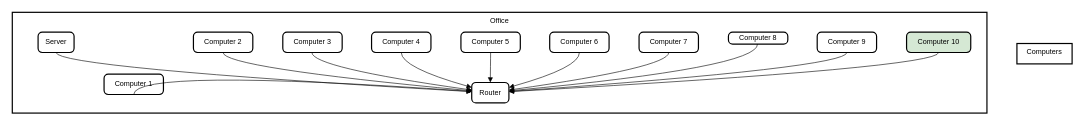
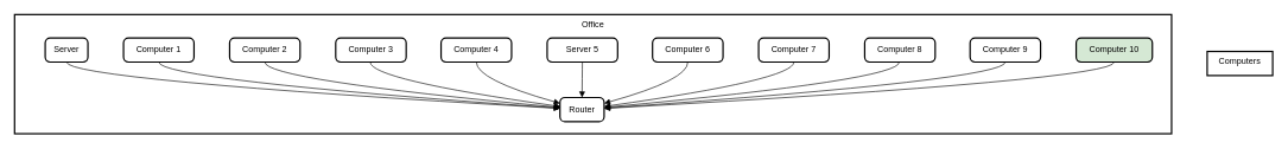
  <mxCell id="0" />
  <mxCell id="1" parent="0" />
  <mxCell id="2" value="Office" style="whiteSpace=wrap;strokeWidth=2;verticalAlign=top;" vertex="1" parent="1"><mxGeometry width="1625" height="168" as="geometry" x="20" y="20" /></mxCell>
  <mxCell id="3" value="Server" style="rounded=1;absoluteArcSize=1;arcSize=14;whiteSpace=wrap;strokeWidth=2;" vertex="1" parent="2"><mxGeometry x="43" y="33" width="60" height="34" as="geometry" /></mxCell>
  <mxCell id="4" value="Router" style="rounded=1;absoluteArcSize=1;arcSize=14;whiteSpace=wrap;strokeWidth=2;" vertex="1" parent="2"><mxGeometry x="766" y="117" width="62" height="34" as="geometry" /></mxCell>
- <mxCell id="5" value="Computer 1" style="rounded=1;absoluteArcSize=1;arcSize=14;whiteSpace=wrap;strokeWidth=2;" vertex="1" parent="2"><mxGeometry x="153" y="103" width="99" height="34" as="geometry" /></mxCell>
+ <mxCell id="5" value="Computer 1" style="rounded=1;absoluteArcSize=1;arcSize=14;whiteSpace=wrap;strokeWidth=2;" vertex="1" parent="2"><mxGeometry x="153" y="33" width="99" height="34" as="geometry" /></mxCell>
  <mxCell id="6" value="Computer 2" style="rounded=1;absoluteArcSize=1;arcSize=14;whiteSpace=wrap;strokeWidth=2;" vertex="1" parent="2"><mxGeometry x="302" y="33" width="99" height="34" as="geometry" /></mxCell>
  <mxCell id="7" value="Computer 3" style="rounded=1;absoluteArcSize=1;arcSize=14;whiteSpace=wrap;strokeWidth=2;" vertex="1" parent="2"><mxGeometry x="451" y="33" width="99" height="34" as="geometry" /></mxCell>
  <mxCell id="8" value="Computer 4" style="rounded=1;absoluteArcSize=1;arcSize=14;whiteSpace=wrap;strokeWidth=2;" vertex="1" parent="2"><mxGeometry x="599" y="33" width="99" height="34" as="geometry" /></mxCell>
- <mxCell id="9" value="Computer 5" style="rounded=1;absoluteArcSize=1;arcSize=14;whiteSpace=wrap;strokeWidth=2;" vertex="1" parent="2"><mxGeometry x="748" y="33" width="99" height="34" as="geometry" /></mxCell>
+ <mxCell id="9" value="Server 5" style="rounded=1;absoluteArcSize=1;arcSize=14;whiteSpace=wrap;strokeWidth=2;" vertex="1" parent="2"><mxGeometry x="748" y="33" width="99" height="34" as="geometry" /></mxCell>
  <mxCell id="10" value="Computer 6" style="rounded=1;absoluteArcSize=1;arcSize=14;whiteSpace=wrap;strokeWidth=2;" vertex="1" parent="2"><mxGeometry x="896" y="33" width="99" height="34" as="geometry" /></mxCell>
  <mxCell id="11" value="Computer 7" style="rounded=1;absoluteArcSize=1;arcSize=14;whiteSpace=wrap;strokeWidth=2;" vertex="1" parent="2"><mxGeometry x="1045" y="33" width="99" height="34" as="geometry" /></mxCell>
- <mxCell id="12" value="Computer 8" style="rounded=1;absoluteArcSize=1;arcSize=14;whiteSpace=wrap;strokeWidth=2;" vertex="1" parent="2"><mxGeometry x="1194" y="33" width="99" height="20" as="geometry" /></mxCell>
+ <mxCell id="12" value="Computer 8" style="rounded=1;absoluteArcSize=1;arcSize=14;whiteSpace=wrap;strokeWidth=2;" vertex="1" parent="2"><mxGeometry x="1194" y="33" width="99" height="34" as="geometry" /></mxCell>
  <mxCell id="13" value="Computer 9" style="rounded=1;absoluteArcSize=1;arcSize=14;whiteSpace=wrap;strokeWidth=2;" vertex="1" parent="2"><mxGeometry x="1342" y="33" width="99" height="34" as="geometry" /></mxCell>
  <mxCell id="14" value="Computer 10" style="rounded=1;absoluteArcSize=1;arcSize=14;whiteSpace=wrap;strokeWidth=2;fillColor=#d5e8d4;" vertex="1" parent="2"><mxGeometry x="1491" y="33" width="107" height="34" as="geometry" /></mxCell>
  <mxCell id="15" value="" style="curved=1;startArrow=none;endArrow=block;exitX=0.5;exitY=1;entryX=0;entryY=0.45;" edge="1" parent="2" source="3" target="4"><mxGeometry relative="1" as="geometry"><Array as="points"><mxPoint x="73" y="92" /></Array></mxGeometry></mxCell>
  <mxCell id="16" value="" style="curved=1;startArrow=none;endArrow=block;exitX=0.5;exitY=1;entryX=0;entryY=0.44;" edge="1" parent="2" source="5" target="4"><mxGeometry relative="1" as="geometry"><Array as="points"><mxPoint x="203" y="92" /></Array></mxGeometry></mxCell>
  <mxCell id="17" value="" style="curved=1;startArrow=none;endArrow=diamond;exitX=0.5;exitY=1;entryX=0;entryY=0.41;" edge="1" parent="2" source="6" target="4"><mxGeometry relative="1" as="geometry"><Array as="points"><mxPoint x="351" y="92" /></Array></mxGeometry></mxCell>
  <mxCell id="18" value="" style="curved=1;startArrow=none;endArrow=block;exitX=0.49;exitY=1;entryX=0;entryY=0.37;" edge="1" parent="2" source="7" target="4"><mxGeometry relative="1" as="geometry"><Array as="points"><mxPoint x="500" y="92" /></Array></mxGeometry></mxCell>
  <mxCell id="19" value="" style="curved=1;startArrow=none;endArrow=block;exitX=0.5;exitY=1;entryX=0;entryY=0.24;" edge="1" parent="2" source="8" target="4"><mxGeometry relative="1" as="geometry"><Array as="points"><mxPoint x="649" y="92" /></Array></mxGeometry></mxCell>
  <mxCell id="20" value="" style="curved=1;startArrow=none;endArrow=block;exitX=0.5;exitY=1;entryX=0.5;entryY=0;" edge="1" parent="2" source="9" target="4"><mxGeometry relative="1" as="geometry"><Array as="points" /></mxGeometry></mxCell>
  <mxCell id="21" value="" style="curved=1;startArrow=none;endArrow=block;exitX=0.5;exitY=1;entryX=1;entryY=0.24;" edge="1" parent="2" source="10" target="4"><mxGeometry relative="1" as="geometry"><Array as="points"><mxPoint x="946" y="92" /></Array></mxGeometry></mxCell>
  <mxCell id="22" value="" style="curved=1;startArrow=none;endArrow=block;exitX=0.5;exitY=1;entryX=1;entryY=0.37;" edge="1" parent="2" source="11" target="4"><mxGeometry relative="1" as="geometry"><Array as="points"><mxPoint x="1094" y="92" /></Array></mxGeometry></mxCell>
  <mxCell id="23" value="" style="curved=1;startArrow=none;endArrow=block;exitX=0.49;exitY=1;entryX=1;entryY=0.41;" edge="1" parent="2" source="12" target="4"><mxGeometry relative="1" as="geometry"><Array as="points"><mxPoint x="1243" y="92" /></Array></mxGeometry></mxCell>
  <mxCell id="24" value="" style="curved=1;startArrow=none;endArrow=block;exitX=0.5;exitY=1;entryX=1;entryY=0.44;" edge="1" parent="2" source="13" target="4"><mxGeometry relative="1" as="geometry"><Array as="points"><mxPoint x="1391" y="92" /></Array></mxGeometry></mxCell>
  <mxCell id="25" value="" style="curved=1;startArrow=none;endArrow=block;exitX=0.5;exitY=1;entryX=1;entryY=0.45;" edge="1" parent="2" source="14" target="4"><mxGeometry relative="1" as="geometry"><Array as="points"><mxPoint x="1544" y="92" /></Array></mxGeometry></mxCell>
  <mxCell id="26" value="Computers" style="whiteSpace=wrap;strokeWidth=2;verticalAlign=top;" vertex="1" parent="1"><mxGeometry x="1695" y="72" width="92" height="34" as="geometry" /></mxCell>
